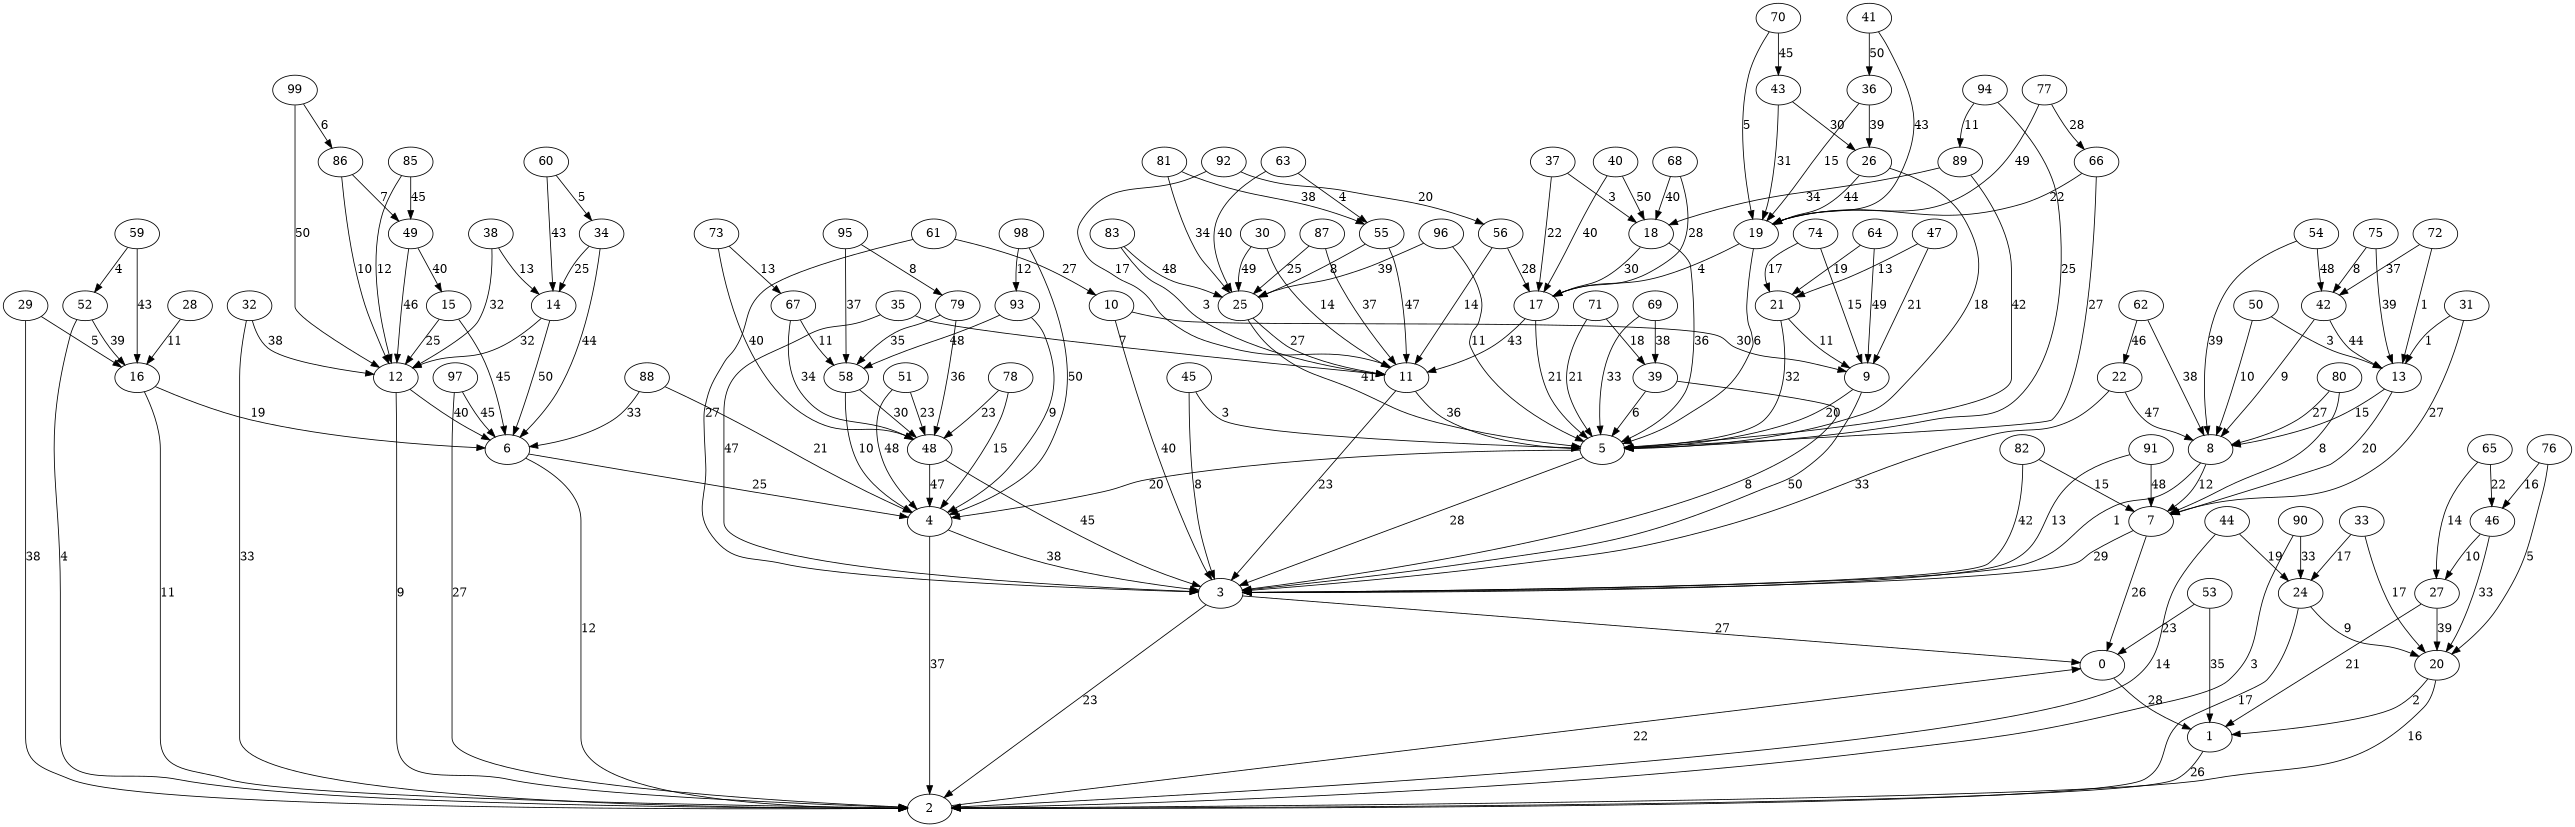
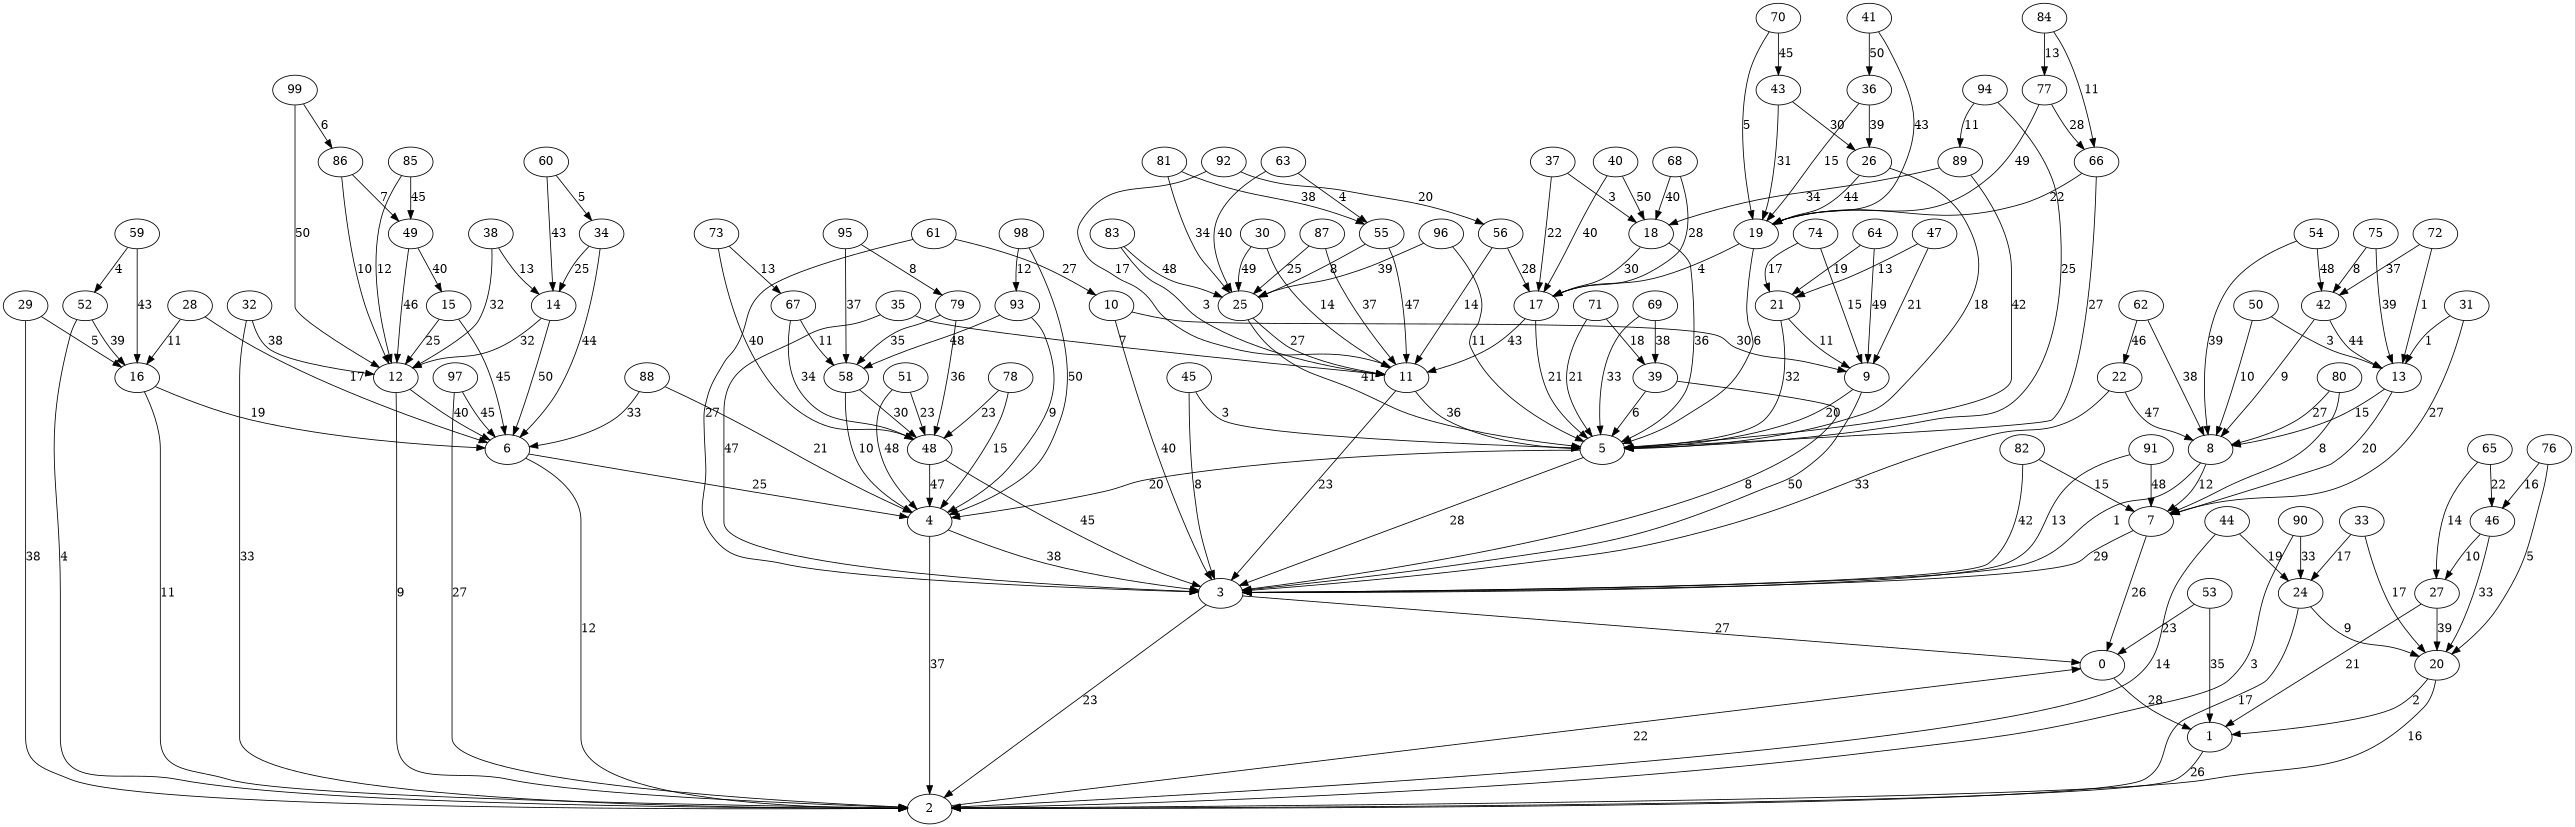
  digraph {
    edge [weight=27]
    0
    1
    2
    3
    4
    5
    6
    7
    8
    9
    10
    11
    12
    13
    14
    15
    16
    17
    18
    19
    20
    21
    22
    24
    25
    26
    27
    28
    29
    30
    31
    32
    33
    34
    35
    36
    37
    38
    39
    40
    41
    42
    43
    44
    45
    46
    47
    48
    49
    50
    51
    52
    53
    54
    55
    56
    58
    59
    60
    61
    62
    63
    64
    65
    66
    67
    68
    69
    70
    71
    72
    73
    74
    75
    76
    77
    78
    79
    80
    81
    82
    83
+   84
    85
    86
    87
    88
    89
    90
    91
    92
    93
    94
    95
    96
    97
    98
    99
    0 -> 1 [label=28 weight=28]
    1 -> 2 [label=26 weight=26]
    2 -> 0 [label=22 weight=22]
    3 -> 0 [label=27]
    3 -> 2 [label=23 weight=23]
    4 -> 2 [label=37 weight=37]
    4 -> 3 [label=38 weight=38]
    5 -> 3 [label=28 weight=28]
    5 -> 4 [label=20 weight=20]
    6 -> 2 [label=12 weight=12]
    6 -> 4 [label=25 weight=25]
    7 -> 0 [label=26 weight=26]
    7 -> 3 [label=29 weight=29]
    8 -> 3 [label=1 weight=1]
    8 -> 7 [label=12 weight=12]
    9 -> 3 [label=50 weight=50]
    9 -> 5 [label=20 weight=20]
    10 -> 3 [label=40 weight=40]
    10 -> 9 [label=30 weight=30]
    11 -> 3 [label=23 weight=23]
    11 -> 5 [label=36 weight=36]
    12 -> 2 [label=9 weight=9]
    12 -> 6 [label=40 weight=40]
    13 -> 7 [label=20 weight=20]
    13 -> 8 [label=15 weight=15]
    14 -> 6 [label=50 weight=50]
    14 -> 12 [label=32 weight=32]
    15 -> 6 [label=45 weight=45]
    15 -> 12 [label=25 weight=25]
    16 -> 2 [label=11 weight=11]
    16 -> 6 [label=19 weight=19]
    17 -> 5 [label=21 weight=21]
    17 -> 11 [label=43 weight=43]
    18 -> 5 [label=36 weight=36]
    18 -> 17 [label=30 weight=30]
    19 -> 5 [label=6 weight=6]
    19 -> 17 [label=4 weight=4]
    20 -> 1 [label=2 weight=2]
    20 -> 2 [label=16 weight=16]
    21 -> 5 [label=32 weight=32]
    21 -> 9 [label=11 weight=11]
    22 -> 3 [label=33 weight=33]
    22 -> 8 [label=47 weight=47]
    24 -> 2 [label=17 weight=17]
    24 -> 20 [label=9 weight=9]
    25 -> 5 [label=41 weight=41]
    25 -> 11 [label=27]
    26 -> 5 [label=18 weight=18]
    26 -> 19 [label=44 weight=44]
    27 -> 1 [label=21 weight=21]
    27 -> 20 [label=39 weight=39]
+   28 -> 6 [label=17 weight=17]
    28 -> 16 [label=11 weight=11]
    29 -> 2 [label=38 weight=38]
    29 -> 16 [label=5 weight=5]
    30 -> 11 [label=14 weight=14]
    30 -> 25 [label=49 weight=49]
    31 -> 7 [label=27]
    31 -> 13 [label=1 weight=1]
    32 -> 2 [label=33 weight=33]
    32 -> 12 [label=38 weight=38]
    33 -> 20 [label=17 weight=17]
    33 -> 24 [label=17 weight=17]
    34 -> 6 [label=44 weight=44]
    34 -> 14 [label=25 weight=25]
    35 -> 3 [label=47 weight=47]
    35 -> 11 [label=7 weight=7]
    36 -> 19 [label=15 weight=15]
    36 -> 26 [label=39 weight=39]
    37 -> 17 [label=22 weight=22]
    37 -> 18 [label=3 weight=3]
    38 -> 12 [label=32 weight=32]
    38 -> 14 [label=13 weight=13]
    39 -> 3 [label=8 weight=8]
    39 -> 5 [label=6 weight=6]
    40 -> 17 [label=40 weight=40]
    40 -> 18 [label=50 weight=50]
    41 -> 19 [label=43 weight=43]
    41 -> 36 [label=50 weight=50]
    42 -> 8 [label=9 weight=9]
    42 -> 13 [label=44 weight=44]
    43 -> 19 [label=31 weight=31]
    43 -> 26 [label=30 weight=30]
    44 -> 2 [label=14 weight=14]
    44 -> 24 [label=19 weight=19]
    45 -> 3 [label=8 weight=8]
    45 -> 5 [label=3 weight=3]
    46 -> 20 [label=33 weight=33]
    46 -> 27 [label=10 weight=10]
    47 -> 9 [label=21 weight=21]
    47 -> 21 [label=13 weight=13]
    48 -> 3 [label=45 weight=45]
    48 -> 4 [label=47 weight=47]
    49 -> 12 [label=46 weight=46]
    49 -> 15 [label=40 weight=40]
    50 -> 8 [label=10 weight=10]
    50 -> 13 [label=3 weight=3]
    51 -> 4 [label=48 weight=48]
    51 -> 48 [label=23 weight=23]
    52 -> 2 [label=4 weight=4]
    52 -> 16 [label=39 weight=39]
    53 -> 0 [label=23 weight=23]
    53 -> 1 [label=35 weight=35]
    54 -> 8 [label=39 weight=39]
    54 -> 42 [label=48 weight=48]
    55 -> 11 [label=47 weight=47]
    55 -> 25 [label=8 weight=8]
    56 -> 11 [label=14 weight=14]
    56 -> 17 [label=28 weight=28]
    58 -> 4 [label=10 weight=10]
    58 -> 48 [label=30 weight=30]
    59 -> 16 [label=43 weight=43]
    59 -> 52 [label=4 weight=4]
    60 -> 14 [label=43 weight=43]
    60 -> 34 [label=5 weight=5]
    61 -> 3 [label=27]
    61 -> 10 [label=27]
    62 -> 8 [label=38 weight=38]
    62 -> 22 [label=46 weight=46]
    63 -> 25 [label=40 weight=40]
    63 -> 55 [label=4 weight=4]
    64 -> 9 [label=49 weight=49]
    64 -> 21 [label=19 weight=19]
    65 -> 27 [label=14 weight=14]
    65 -> 46 [label=22 weight=22]
    66 -> 5 [label=27]
    66 -> 19 [label=22 weight=22]
    67 -> 48 [label=34 weight=34]
    67 -> 58 [label=11 weight=11]
    68 -> 17 [label=28 weight=28]
    68 -> 18 [label=40 weight=40]
    69 -> 5 [label=33 weight=33]
    69 -> 39 [label=38 weight=38]
    70 -> 19 [label=5 weight=5]
    70 -> 43 [label=45 weight=45]
    71 -> 5 [label=21 weight=21]
    71 -> 39 [label=18 weight=18]
    72 -> 13 [label=1 weight=1]
    72 -> 42 [label=37 weight=37]
    73 -> 48 [label=40 weight=40]
    73 -> 67 [label=13 weight=13]
    74 -> 9 [label=15 weight=15]
    74 -> 21 [label=17 weight=17]
    75 -> 13 [label=39 weight=39]
    75 -> 42 [label=8 weight=8]
    76 -> 20 [label=5 weight=5]
    76 -> 46 [label=16 weight=16]
    77 -> 19 [label=49 weight=49]
    77 -> 66 [label=28 weight=28]
    78 -> 4 [label=15 weight=15]
    78 -> 48 [label=23 weight=23]
    79 -> 48 [label=36 weight=36]
    79 -> 58 [label=35 weight=35]
    80 -> 7 [label=8 weight=8]
    80 -> 8 [label=27]
    81 -> 25 [label=34 weight=34]
    81 -> 55 [label=38 weight=38]
    82 -> 3 [label=42 weight=42]
    82 -> 7 [label=15 weight=15]
    83 -> 11 [label=3 weight=3]
    83 -> 25 [label=48 weight=48]
+   84 -> 66 [label=11 weight=11]
+   84 -> 77 [label=13 weight=13]
    85 -> 12 [label=12 weight=12]
    85 -> 49 [label=45 weight=45]
    86 -> 12 [label=10 weight=10]
    86 -> 49 [label=7 weight=7]
    87 -> 11 [label=37 weight=37]
    87 -> 25 [label=25 weight=25]
    88 -> 4 [label=21 weight=21]
    88 -> 6 [label=33 weight=33]
    89 -> 5 [label=42 weight=42]
    89 -> 18 [label=34 weight=34]
    90 -> 2 [label=3 weight=3]
    90 -> 24 [label=33 weight=33]
    91 -> 3 [label=13 weight=13]
    91 -> 7 [label=48 weight=48]
    92 -> 11 [label=17 weight=17]
    92 -> 56 [label=20 weight=20]
    93 -> 4 [label=9 weight=9]
    93 -> 58 [label=48 weight=48]
    94 -> 5 [label=25 weight=25]
    94 -> 89 [label=11 weight=11]
    95 -> 58 [label=37 weight=37]
    95 -> 79 [label=8 weight=8]
    96 -> 5 [label=11 weight=11]
    96 -> 25 [label=39 weight=39]
    97 -> 2 [label=27]
    97 -> 6 [label=45 weight=45]
    98 -> 4 [label=50 weight=50]
    98 -> 93 [label=12 weight=12]
    99 -> 12 [label=50 weight=50]
    99 -> 86 [label=6 weight=6]
  }
